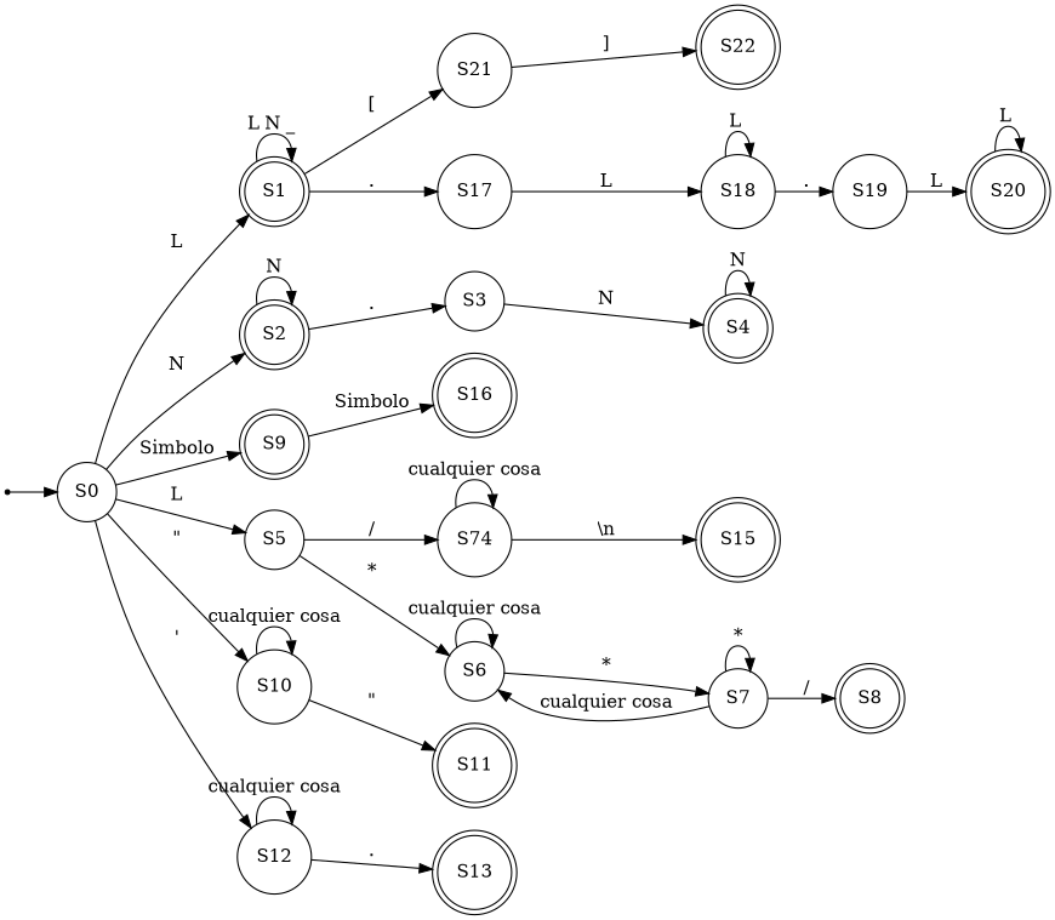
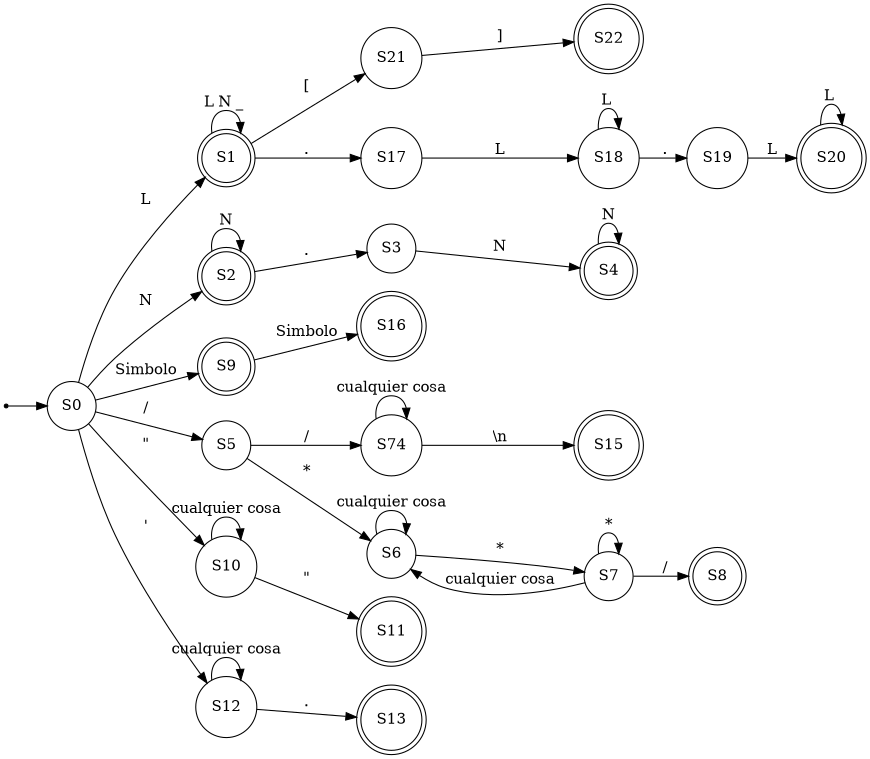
  digraph {
    rankdir=LR
    node [shape=circle]
    S1 [shape=doublecircle]
    S21
    S17
    S22 [shape=doublecircle]
    S18
    S2 [shape=doublecircle]
    S3
    S4 [shape=doublecircle]
    S8 [shape=doublecircle]
    S11 [shape=doublecircle]
    S13 [shape=doublecircle]
    S9 [shape=doublecircle]
    S16 [shape=doublecircle]
    S15 [shape=doublecircle]
    S20 [shape=doublecircle]
    qi [shape=point]
    S0
    S5
    S10
    S12
    n21 [label=S74]
    S6
    S19
    S7
    S1 -> S1 [label="L N _ "]
    S1 -> S21 [label="["]
    S1 -> S17 [label="."]
    S21 -> S22 [label="]"]
    S17 -> S18 [label=L]
    S18 -> S18 [label="L "]
    S18 -> S19 [label="."]
    S2 -> S2 [label=N]
    S2 -> S3 [label="."]
    S3 -> S4 [label=N]
    S4 -> S4 [label=N]
    S9 -> S16 [label=Simbolo]
    S20 -> S20 [label="L "]
    qi -> S0
    S0 -> S1 [label=L]
    S0 -> S2 [label=N]
    S0 -> S9 [label=Simbolo]
-   S0 -> S5 [label=L]
+   S0 -> S5 [label="/"]
    S0 -> S10 [label="\""]
    S0 -> S12 [label="'"]
    S5 -> n21 [label="/"]
    S5 -> S6 [label="*"]
    S10 -> S11 [label="\""]
    S10 -> S10 [label="cualquier cosa"]
    S12 -> S13 [label="."]
    S12 -> S12 [label="cualquier cosa"]
    n21 -> S15 [label="\\n"]
    n21 -> n21 [label="cualquier cosa"]
    S6 -> S6 [label="cualquier cosa"]
    S6 -> S7 [label="*"]
    S19 -> S20 [label=L]
    S7 -> S8 [label="/"]
    S7 -> S6 [label="cualquier cosa"]
    S7 -> S7 [label="*"]
  }
